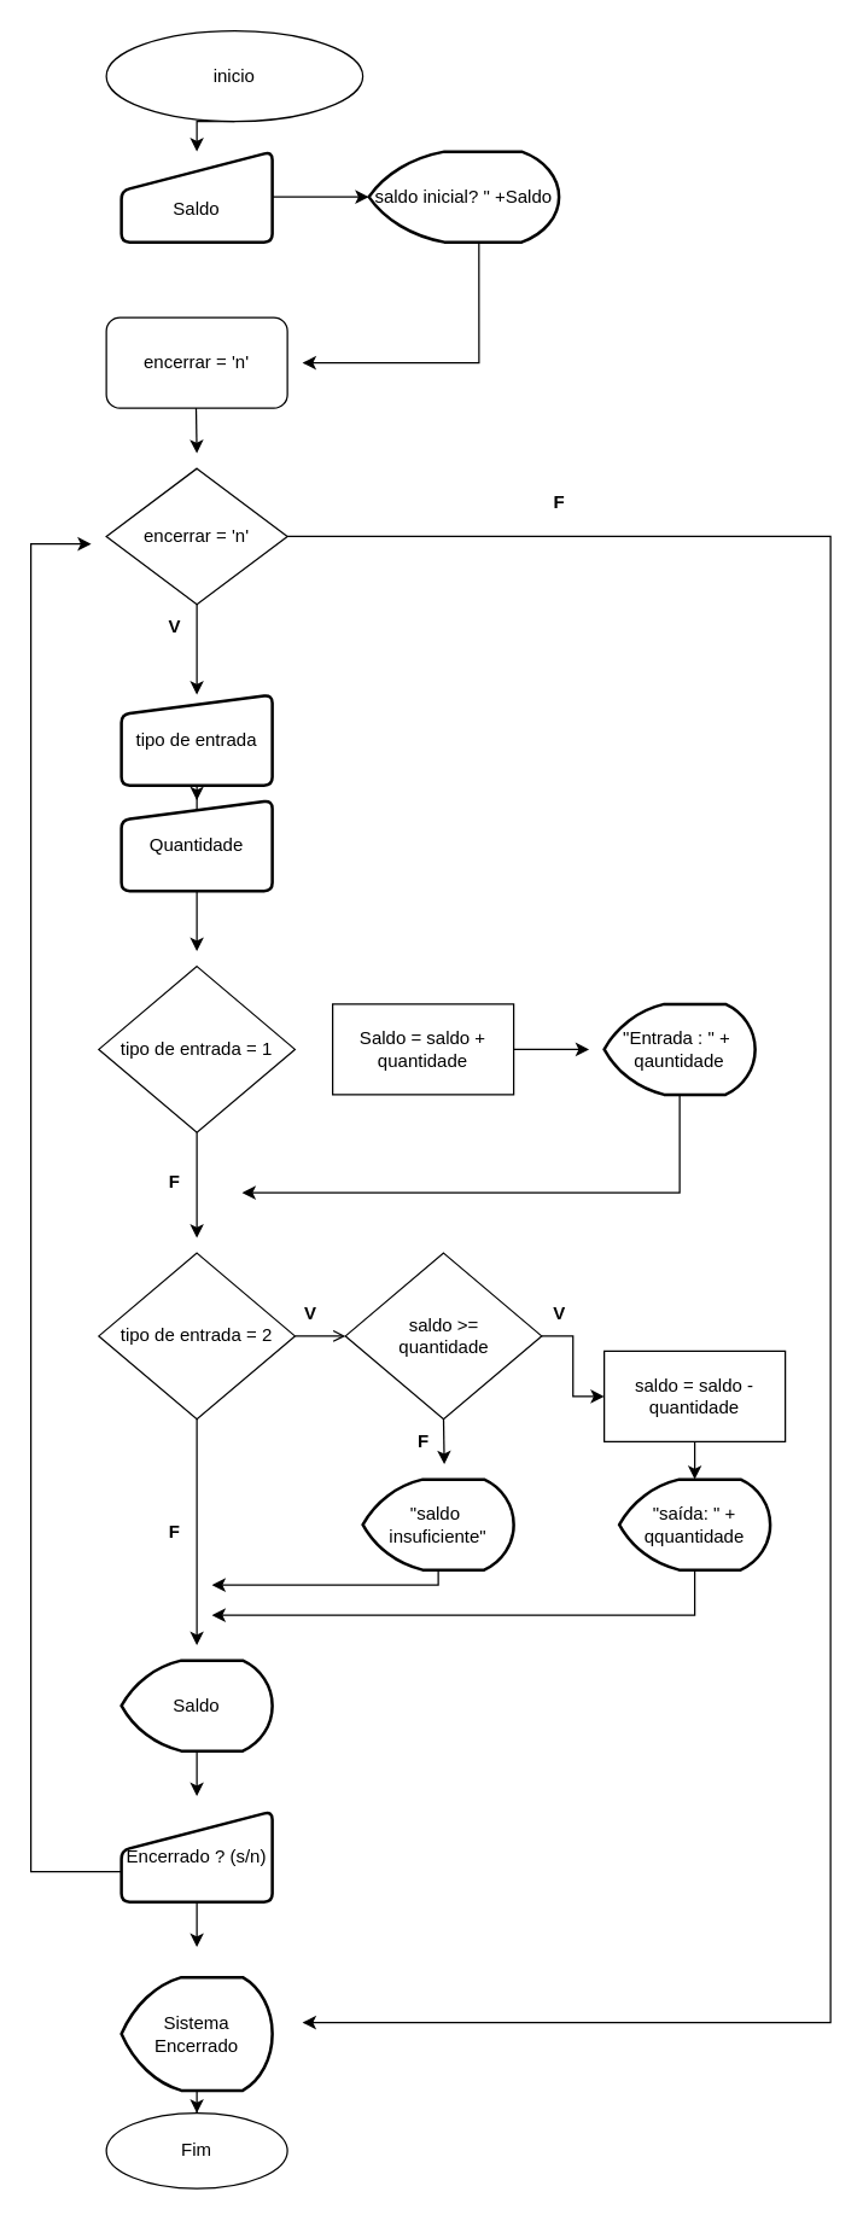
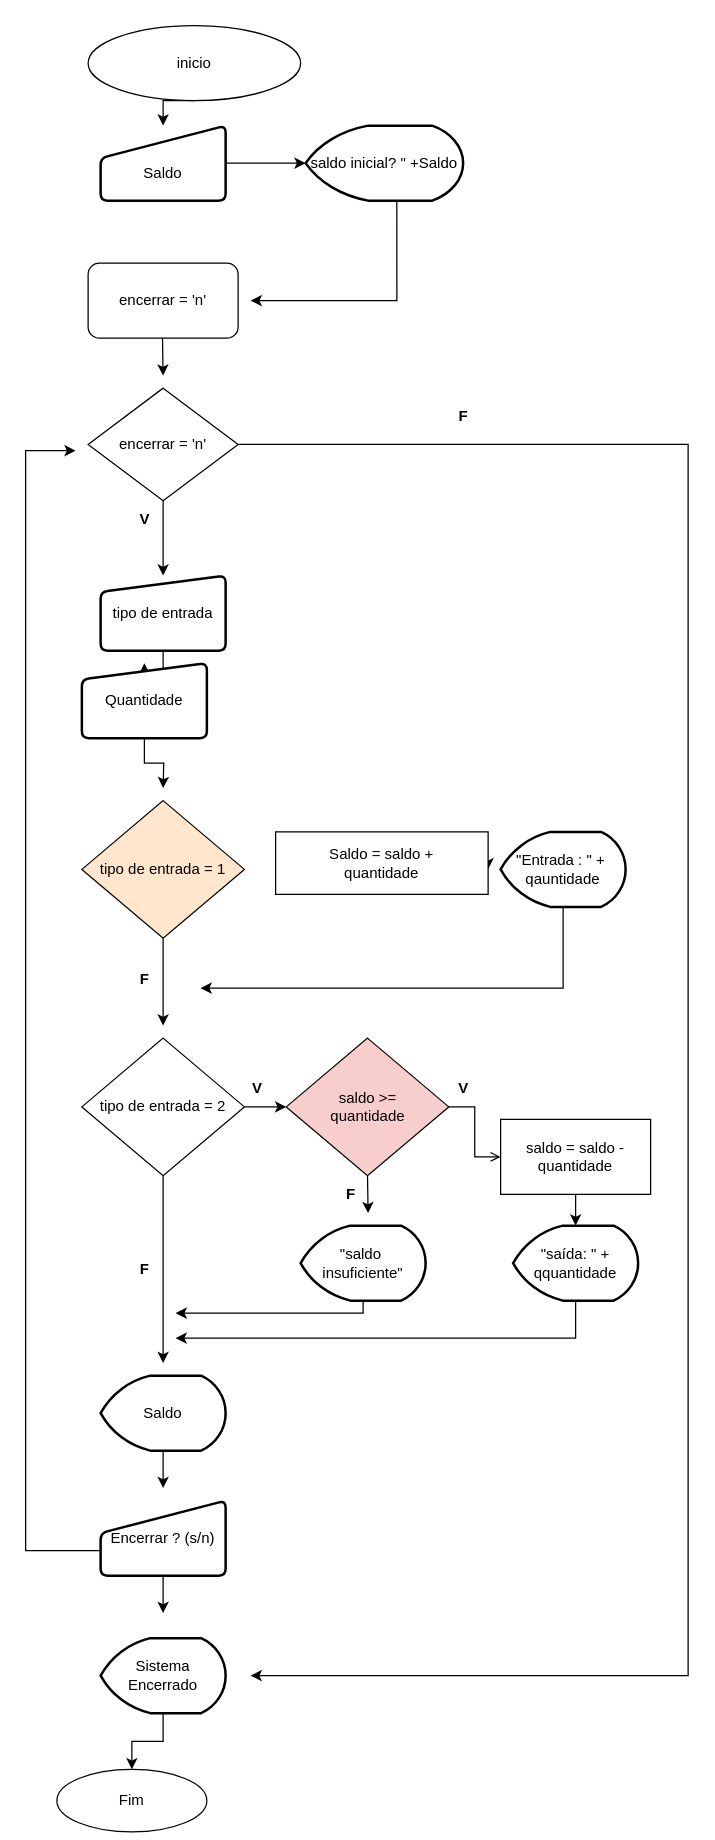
  <mxCell id="0" />
  <mxCell id="1" parent="0" />
  <mxCell id="2" style="edgeStyle=orthogonalEdgeStyle;rounded=0;orthogonalLoop=1;jettySize=auto;html=1;exitX=0.5;exitY=1;exitDx=0;exitDy=0;" edge="1" parent="1" source="3"><mxGeometry relative="1" as="geometry"><mxPoint x="130" y="100" as="targetPoint" /></mxGeometry></mxCell>
  <mxCell id="3" value="inicio" style="ellipse;whiteSpace=wrap;html=1;" vertex="1" parent="1"><mxGeometry x="70" y="20" width="170" height="60" as="geometry" /></mxCell>
  <mxCell id="4" value="" style="endArrow=classic;html=1;rounded=0;" edge="1" parent="1" target="6"><mxGeometry width="50" height="50" relative="1" as="geometry"><mxPoint x="180" y="130" as="sourcePoint" /><mxPoint x="240" y="130" as="targetPoint" /></mxGeometry></mxCell>
  <mxCell id="5" value="&lt;br&gt;Saldo" style="html=1;strokeWidth=2;shape=manualInput;whiteSpace=wrap;rounded=1;size=26;arcSize=11;" vertex="1" parent="1"><mxGeometry x="80" y="100" width="100" height="60" as="geometry" /></mxCell>
  <mxCell id="6" value="saldo inicial? &quot; +Saldo&lt;br&gt;" style="strokeWidth=2;html=1;shape=mxgraph.flowchart.display;whiteSpace=wrap;" vertex="1" parent="1"><mxGeometry x="244" y="100" width="126" height="60" as="geometry" /></mxCell>
  <mxCell id="7" value="encerrar = 'n'" style="rounded=1;whiteSpace=wrap;html=1;" vertex="1" parent="1"><mxGeometry x="70" y="210" width="120" height="60" as="geometry" /></mxCell>
  <mxCell id="8" value="" style="endArrow=classic;html=1;rounded=0;exitX=0.579;exitY=1.017;exitDx=0;exitDy=0;exitPerimeter=0;" edge="1" parent="1" source="6"><mxGeometry width="50" height="50" relative="1" as="geometry"><mxPoint x="270" y="280" as="sourcePoint" /><mxPoint x="200" y="240" as="targetPoint" /><Array as="points"><mxPoint x="317" y="240" /></Array></mxGeometry></mxCell>
  <mxCell id="9" value="" style="edgeStyle=orthogonalEdgeStyle;rounded=0;orthogonalLoop=1;jettySize=auto;html=1;" edge="1" parent="1" source="11" target="14"><mxGeometry relative="1" as="geometry" /></mxCell>
  <mxCell id="10" style="edgeStyle=orthogonalEdgeStyle;rounded=0;orthogonalLoop=1;jettySize=auto;html=1;" edge="1" parent="1" source="11"><mxGeometry relative="1" as="geometry"><mxPoint x="200" y="1340" as="targetPoint" /><Array as="points"><mxPoint x="550" y="355" /><mxPoint x="550" y="1340" /></Array></mxGeometry></mxCell>
  <mxCell id="11" value="encerrar = 'n'" style="rhombus;whiteSpace=wrap;html=1;" vertex="1" parent="1"><mxGeometry x="70" y="310" width="120" height="90" as="geometry" /></mxCell>
  <mxCell id="12" value="" style="endArrow=classic;html=1;rounded=0;" edge="1" parent="1"><mxGeometry width="50" height="50" relative="1" as="geometry"><mxPoint x="129.5" y="270" as="sourcePoint" /><mxPoint x="130" y="300" as="targetPoint" /></mxGeometry></mxCell>
  <mxCell id="13" value="" style="edgeStyle=orthogonalEdgeStyle;rounded=0;orthogonalLoop=1;jettySize=auto;html=1;" edge="1" parent="1" source="14" target="16"><mxGeometry relative="1" as="geometry" /></mxCell>
  <mxCell id="14" value="tipo de entrada" style="html=1;strokeWidth=2;shape=manualInput;whiteSpace=wrap;rounded=1;size=13;arcSize=11;" vertex="1" parent="1"><mxGeometry x="80" y="460" width="100" height="60" as="geometry" /></mxCell>
  <mxCell id="15" value="" style="edgeStyle=orthogonalEdgeStyle;rounded=0;orthogonalLoop=1;jettySize=auto;html=1;" edge="1" parent="1" source="16"><mxGeometry relative="1" as="geometry"><mxPoint x="130" y="630" as="targetPoint" /></mxGeometry></mxCell>
- <mxCell id="16" value="Quantidade" style="html=1;strokeWidth=2;shape=manualInput;whiteSpace=wrap;rounded=1;size=13;arcSize=11;" vertex="1" parent="1"><mxGeometry x="80" y="530" width="100" height="60" as="geometry" /></mxCell>
+ <mxCell id="16" value="Quantidade" style="html=1;strokeWidth=2;shape=manualInput;whiteSpace=wrap;rounded=1;size=13;arcSize=11;" vertex="1" parent="1"><mxGeometry x="65" y="530" width="100" height="60" as="geometry" /></mxCell>
  <mxCell id="17" value="&lt;b&gt;V&lt;/b&gt;" style="text;html=1;align=center;verticalAlign=middle;resizable=0;points=[];autosize=1;strokeColor=none;fillColor=none;" vertex="1" parent="1"><mxGeometry x="100" y="400" width="30" height="30" as="geometry" /></mxCell>
  <mxCell id="18" style="edgeStyle=orthogonalEdgeStyle;rounded=0;orthogonalLoop=1;jettySize=auto;html=1;exitX=0.5;exitY=1;exitDx=0;exitDy=0;" edge="1" parent="1" source="19"><mxGeometry relative="1" as="geometry"><mxPoint x="130" y="820" as="targetPoint" /></mxGeometry></mxCell>
- <mxCell id="19" value="tipo de entrada = 1" style="rhombus;whiteSpace=wrap;html=1;" vertex="1" parent="1"><mxGeometry x="65" y="640" width="130" height="110" as="geometry" /></mxCell>
+ <mxCell id="19" value="tipo de entrada = 1" style="rhombus;whiteSpace=wrap;html=1;fillColor=#ffe6cc;" vertex="1" parent="1"><mxGeometry x="65" y="640" width="130" height="110" as="geometry" /></mxCell>
  <mxCell id="20" style="edgeStyle=orthogonalEdgeStyle;rounded=0;orthogonalLoop=1;jettySize=auto;html=1;exitX=1;exitY=0.5;exitDx=0;exitDy=0;" edge="1" parent="1" source="21"><mxGeometry relative="1" as="geometry"><mxPoint x="390" y="695" as="targetPoint" /></mxGeometry></mxCell>
- <mxCell id="21" value="Saldo = saldo +&lt;br&gt;quantidade" style="rounded=0;whiteSpace=wrap;html=1;" vertex="1" parent="1"><mxGeometry x="220" y="665" width="120" height="60" as="geometry" /></mxCell>
+ <mxCell id="21" value="Saldo = saldo +&lt;br&gt;quantidade" style="rounded=0;whiteSpace=wrap;html=1;" vertex="1" parent="1"><mxGeometry x="220" y="665" width="170" height="50" as="geometry" /></mxCell>
  <mxCell id="22" style="edgeStyle=orthogonalEdgeStyle;rounded=0;orthogonalLoop=1;jettySize=auto;html=1;exitX=0.5;exitY=1;exitDx=0;exitDy=0;exitPerimeter=0;" edge="1" parent="1" source="23"><mxGeometry relative="1" as="geometry"><mxPoint x="160" y="790" as="targetPoint" /><Array as="points"><mxPoint x="450" y="790" /></Array></mxGeometry></mxCell>
  <mxCell id="23" value="&quot;Entrada : &quot; +&amp;nbsp;&lt;br&gt;qauntidade" style="strokeWidth=2;html=1;shape=mxgraph.flowchart.display;whiteSpace=wrap;" vertex="1" parent="1"><mxGeometry x="400" y="665" width="100" height="60" as="geometry" /></mxCell>
  <mxCell id="24" value="&lt;b&gt;F&lt;/b&gt;" style="text;html=1;align=center;verticalAlign=middle;resizable=0;points=[];autosize=1;strokeColor=none;fillColor=none;" vertex="1" parent="1"><mxGeometry x="100" y="768" width="30" height="30" as="geometry" /></mxCell>
  <mxCell id="25" value="&lt;b&gt;F&lt;/b&gt;" style="text;html=1;align=center;verticalAlign=middle;resizable=0;points=[];autosize=1;strokeColor=none;fillColor=none;" vertex="1" parent="1"><mxGeometry x="355" y="318" width="30" height="30" as="geometry" /></mxCell>
- <mxCell id="26" value="" style="edgeStyle=orthogonalEdgeStyle;rounded=0;orthogonalLoop=1;jettySize=auto;html=1;endArrow=open;" edge="1" parent="1" source="28" target="31"><mxGeometry relative="1" as="geometry" /></mxCell>
+ <mxCell id="26" value="" style="edgeStyle=orthogonalEdgeStyle;rounded=0;orthogonalLoop=1;jettySize=auto;html=1;" edge="1" parent="1" source="28" target="31"><mxGeometry relative="1" as="geometry" /></mxCell>
  <mxCell id="27" style="edgeStyle=orthogonalEdgeStyle;rounded=0;orthogonalLoop=1;jettySize=auto;html=1;exitX=0.5;exitY=1;exitDx=0;exitDy=0;" edge="1" parent="1" source="28"><mxGeometry relative="1" as="geometry"><mxPoint x="130" y="1090" as="targetPoint" /></mxGeometry></mxCell>
  <mxCell id="28" value="tipo de entrada = 2" style="rhombus;whiteSpace=wrap;html=1;" vertex="1" parent="1"><mxGeometry x="65" y="830" width="130" height="110" as="geometry" /></mxCell>
- <mxCell id="29" value="" style="edgeStyle=orthogonalEdgeStyle;rounded=0;orthogonalLoop=1;jettySize=auto;html=1;" edge="1" parent="1" source="31" target="33"><mxGeometry relative="1" as="geometry" /></mxCell>
+ <mxCell id="29" value="" style="edgeStyle=orthogonalEdgeStyle;rounded=0;orthogonalLoop=1;jettySize=auto;html=1;endArrow=open;" edge="1" parent="1" source="31" target="33"><mxGeometry relative="1" as="geometry" /></mxCell>
  <mxCell id="30" style="edgeStyle=orthogonalEdgeStyle;rounded=0;orthogonalLoop=1;jettySize=auto;html=1;exitX=0.5;exitY=1;exitDx=0;exitDy=0;" edge="1" parent="1" source="31"><mxGeometry relative="1" as="geometry"><mxPoint x="294" y="970" as="targetPoint" /></mxGeometry></mxCell>
- <mxCell id="31" value="saldo &amp;gt;=&lt;br&gt;quantidade" style="rhombus;whiteSpace=wrap;html=1;" vertex="1" parent="1"><mxGeometry x="228.5" y="830" width="130" height="110" as="geometry" /></mxCell>
+ <mxCell id="31" value="saldo &amp;gt;=&lt;br&gt;quantidade" style="rhombus;whiteSpace=wrap;html=1;fillColor=#f8cecc;" vertex="1" parent="1"><mxGeometry x="228.5" y="830" width="130" height="110" as="geometry" /></mxCell>
  <mxCell id="32" value="" style="edgeStyle=orthogonalEdgeStyle;rounded=0;orthogonalLoop=1;jettySize=auto;html=1;" edge="1" parent="1" source="33" target="37"><mxGeometry relative="1" as="geometry" /></mxCell>
  <mxCell id="33" value="saldo = saldo -&lt;br&gt;quantidade" style="whiteSpace=wrap;html=1;" vertex="1" parent="1"><mxGeometry x="400" y="895" width="120" height="60" as="geometry" /></mxCell>
  <mxCell id="34" value="&lt;b&gt;V&lt;/b&gt;" style="text;html=1;align=center;verticalAlign=middle;resizable=0;points=[];autosize=1;strokeColor=none;fillColor=none;" vertex="1" parent="1"><mxGeometry x="190" y="855" width="30" height="30" as="geometry" /></mxCell>
  <mxCell id="35" value="&lt;b&gt;V&lt;/b&gt;" style="text;html=1;align=center;verticalAlign=middle;resizable=0;points=[];autosize=1;strokeColor=none;fillColor=none;" vertex="1" parent="1"><mxGeometry x="355" y="855" width="30" height="30" as="geometry" /></mxCell>
  <mxCell id="36" style="edgeStyle=orthogonalEdgeStyle;rounded=0;orthogonalLoop=1;jettySize=auto;html=1;exitX=0.5;exitY=1;exitDx=0;exitDy=0;exitPerimeter=0;" edge="1" parent="1" source="37"><mxGeometry relative="1" as="geometry"><mxPoint x="140" y="1070" as="targetPoint" /><Array as="points"><mxPoint x="460" y="1070" /></Array></mxGeometry></mxCell>
  <mxCell id="37" value="&quot;saída: &quot; +&lt;br&gt;qquantidade" style="strokeWidth=2;html=1;shape=mxgraph.flowchart.display;whiteSpace=wrap;" vertex="1" parent="1"><mxGeometry x="410" y="980" width="100" height="60" as="geometry" /></mxCell>
  <mxCell id="38" style="edgeStyle=orthogonalEdgeStyle;rounded=0;orthogonalLoop=1;jettySize=auto;html=1;" edge="1" parent="1" source="39"><mxGeometry relative="1" as="geometry"><mxPoint x="140" y="1050" as="targetPoint" /><Array as="points"><mxPoint x="290" y="1050" /><mxPoint x="151" y="1050" /></Array></mxGeometry></mxCell>
  <mxCell id="39" value="&quot;saldo&amp;nbsp;&lt;br&gt;insuficiente&quot;" style="strokeWidth=2;html=1;shape=mxgraph.flowchart.display;whiteSpace=wrap;" vertex="1" parent="1"><mxGeometry x="240" y="980" width="100" height="60" as="geometry" /></mxCell>
  <mxCell id="40" value="&lt;b&gt;F&lt;/b&gt;" style="text;html=1;align=center;verticalAlign=middle;resizable=0;points=[];autosize=1;strokeColor=none;fillColor=none;" vertex="1" parent="1"><mxGeometry x="265" y="940" width="30" height="30" as="geometry" /></mxCell>
  <mxCell id="41" value="&lt;b&gt;F&lt;/b&gt;" style="text;html=1;align=center;verticalAlign=middle;resizable=0;points=[];autosize=1;strokeColor=none;fillColor=none;" vertex="1" parent="1"><mxGeometry x="100" y="1000" width="30" height="30" as="geometry" /></mxCell>
  <mxCell id="42" style="edgeStyle=orthogonalEdgeStyle;rounded=0;orthogonalLoop=1;jettySize=auto;html=1;exitX=0.5;exitY=1;exitDx=0;exitDy=0;exitPerimeter=0;" edge="1" parent="1" source="43"><mxGeometry relative="1" as="geometry"><mxPoint x="130" y="1190" as="targetPoint" /></mxGeometry></mxCell>
  <mxCell id="43" value="Saldo" style="strokeWidth=2;html=1;shape=mxgraph.flowchart.display;whiteSpace=wrap;" vertex="1" parent="1"><mxGeometry x="80" y="1100" width="100" height="60" as="geometry" /></mxCell>
  <mxCell id="44" style="edgeStyle=orthogonalEdgeStyle;rounded=0;orthogonalLoop=1;jettySize=auto;html=1;" edge="1" parent="1" source="46"><mxGeometry relative="1" as="geometry"><mxPoint x="60" y="360" as="targetPoint" /><Array as="points"><mxPoint x="20" y="1240" /><mxPoint x="20" y="360" /></Array></mxGeometry></mxCell>
  <mxCell id="45" style="edgeStyle=orthogonalEdgeStyle;rounded=0;orthogonalLoop=1;jettySize=auto;html=1;exitX=0.5;exitY=1;exitDx=0;exitDy=0;" edge="1" parent="1" source="46"><mxGeometry relative="1" as="geometry"><mxPoint x="130" y="1290" as="targetPoint" /></mxGeometry></mxCell>
- <mxCell id="46" value="Encerrado ? (s/n)" style="html=1;strokeWidth=2;shape=manualInput;whiteSpace=wrap;rounded=1;size=26;arcSize=11;" vertex="1" parent="1"><mxGeometry x="80" y="1200" width="100" height="60" as="geometry" /></mxCell>
+ <mxCell id="46" value="Encerrar ? (s/n)" style="html=1;strokeWidth=2;shape=manualInput;whiteSpace=wrap;rounded=1;size=26;arcSize=11;" vertex="1" parent="1"><mxGeometry x="80" y="1200" width="100" height="60" as="geometry" /></mxCell>
  <mxCell id="47" style="edgeStyle=orthogonalEdgeStyle;rounded=0;orthogonalLoop=1;jettySize=auto;html=1;exitX=0.5;exitY=1;exitDx=0;exitDy=0;exitPerimeter=0;" edge="1" parent="1" source="48" target="49"><mxGeometry relative="1" as="geometry"><mxPoint x="130" y="1400" as="targetPoint" /></mxGeometry></mxCell>
- <mxCell id="48" value="Sistema Encerrado" style="strokeWidth=2;html=1;shape=mxgraph.flowchart.display;whiteSpace=wrap;" vertex="1" parent="1"><mxGeometry x="80" y="1310" width="100" height="75" as="geometry" /></mxCell>
- <mxCell id="49" value="Fim" style="ellipse;whiteSpace=wrap;html=1;" vertex="1" parent="1"><mxGeometry x="70" y="1400" width="120" height="50" as="geometry" /></mxCell>
+ <mxCell id="48" value="Sistema Encerrado" style="strokeWidth=2;html=1;shape=mxgraph.flowchart.display;whiteSpace=wrap;" vertex="1" parent="1"><mxGeometry x="80" y="1310" width="100" height="60" as="geometry" /></mxCell>
+ <mxCell id="49" value="Fim" style="ellipse;whiteSpace=wrap;html=1;" vertex="1" parent="1"><mxGeometry x="45" y="1415" width="120" height="50" as="geometry" /></mxCell>
